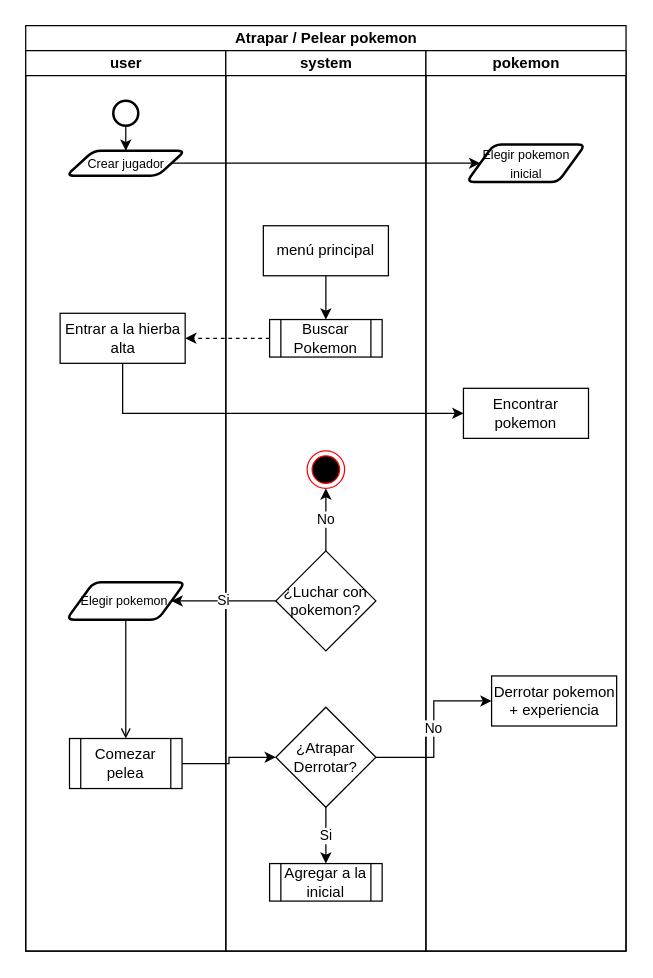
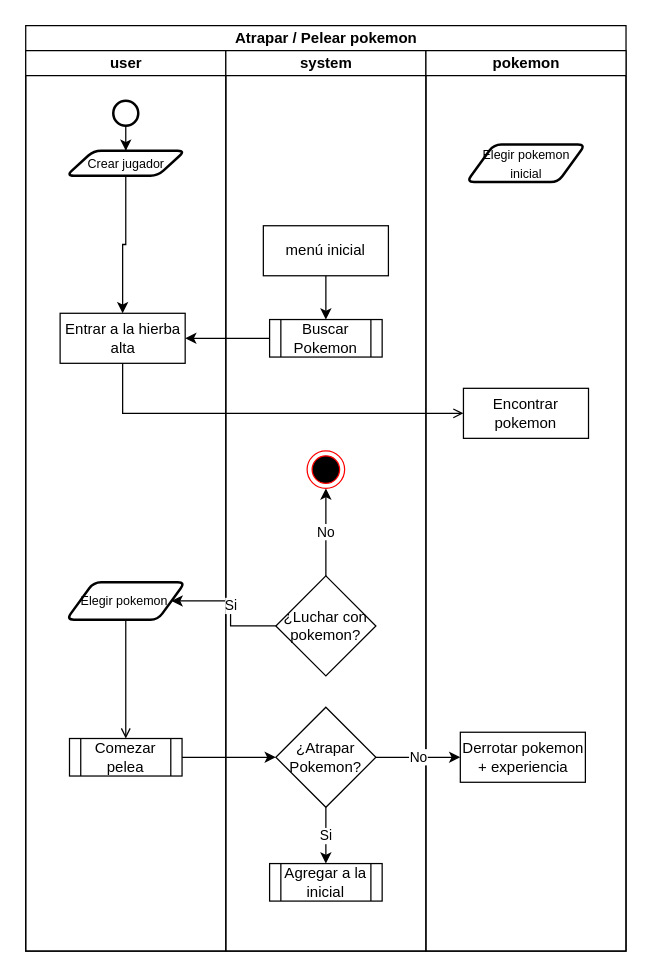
  <mxCell id="0" />
  <mxCell id="1" parent="0" />
  <mxCell id="2" value="Atrapar / Pelear pokemon" style="swimlane;childLayout=stackLayout;resizeParent=1;resizeParentMax=0;startSize=20;html=1;" parent="1" vertex="1"><mxGeometry x="20" y="20" width="480" height="740" as="geometry" /></mxCell>
  <mxCell id="3" value="user" style="swimlane;startSize=20;html=1;" parent="2" vertex="1"><mxGeometry y="20" width="160" height="720" as="geometry" /></mxCell>
  <mxCell id="4" style="edgeStyle=orthogonalEdgeStyle;rounded=0;orthogonalLoop=1;jettySize=auto;html=1;entryX=0.5;entryY=0;entryDx=0;entryDy=0;" parent="3" source="5" target="6" edge="1"><mxGeometry relative="1" as="geometry" /></mxCell>
  <mxCell id="5" value="" style="strokeWidth=2;html=1;shape=mxgraph.flowchart.start_2;whiteSpace=wrap;" parent="3" vertex="1"><mxGeometry x="70" y="40" width="20" height="20" as="geometry" /></mxCell>
  <mxCell id="6" value="&lt;font style=&quot;font-size: 10px;&quot;&gt;Crear jugador&lt;/font&gt;" style="shape=parallelogram;html=1;strokeWidth=2;perimeter=parallelogramPerimeter;whiteSpace=wrap;rounded=1;arcSize=12;size=0.23;" parent="3" vertex="1"><mxGeometry x="32.5" y="80" width="95" height="20" as="geometry" /></mxCell>
  <mxCell id="7" value="Entrar a la hierba alta" style="rounded=0;whiteSpace=wrap;html=1;" vertex="1" parent="3"><mxGeometry x="27.5" y="210" width="100" height="40" as="geometry" /></mxCell>
  <mxCell id="8" style="edgeStyle=orthogonalEdgeStyle;rounded=0;orthogonalLoop=1;jettySize=auto;html=1;endArrow=open;" edge="1" parent="3" source="9" target="10"><mxGeometry relative="1" as="geometry" /></mxCell>
  <mxCell id="9" value="&lt;font style=&quot;font-size: 10px;&quot;&gt;Elegir pokemon&amp;nbsp;&lt;/font&gt;" style="shape=parallelogram;html=1;strokeWidth=2;perimeter=parallelogramPerimeter;whiteSpace=wrap;rounded=1;arcSize=12;size=0.23;" vertex="1" parent="3"><mxGeometry x="32.5" y="425" width="95" height="30" as="geometry" /></mxCell>
- <mxCell id="10" value="Comezar pelea" style="shape=process;whiteSpace=wrap;html=1;backgroundOutline=1;" vertex="1" parent="3"><mxGeometry x="35" y="550" width="90" height="40" as="geometry" /></mxCell>
+ <mxCell id="10" value="Comezar pelea" style="shape=process;whiteSpace=wrap;html=1;backgroundOutline=1;" vertex="1" parent="3"><mxGeometry x="35" y="550" width="90" height="30" as="geometry" /></mxCell>
  <mxCell id="11" value="system" style="swimlane;startSize=20;html=1;" parent="2" vertex="1"><mxGeometry x="160" y="20" width="160" height="720" as="geometry" /></mxCell>
  <mxCell id="12" style="edgeStyle=orthogonalEdgeStyle;rounded=0;orthogonalLoop=1;jettySize=auto;html=1;" parent="11" source="13" target="14" edge="1"><mxGeometry relative="1" as="geometry" /></mxCell>
- <mxCell id="13" value="menú principal" style="rounded=0;whiteSpace=wrap;html=1;" parent="11" vertex="1"><mxGeometry x="30" y="140" width="100" height="40" as="geometry" /></mxCell>
+ <mxCell id="13" value="menú inicial" style="rounded=0;whiteSpace=wrap;html=1;" parent="11" vertex="1"><mxGeometry x="30" y="140" width="100" height="40" as="geometry" /></mxCell>
  <mxCell id="14" value="Buscar Pokemon" style="shape=process;whiteSpace=wrap;html=1;backgroundOutline=1;" parent="11" vertex="1"><mxGeometry x="35" y="215" width="90" height="30" as="geometry" /></mxCell>
  <mxCell id="15" value="No" style="edgeStyle=orthogonalEdgeStyle;rounded=0;orthogonalLoop=1;jettySize=auto;html=1;" edge="1" parent="11" source="16" target="17"><mxGeometry relative="1" as="geometry" /></mxCell>
- <mxCell id="16" value="¿Luchar con pokemon?" style="rhombus;whiteSpace=wrap;html=1;" vertex="1" parent="11"><mxGeometry x="40" y="400" width="80" height="80" as="geometry" /></mxCell>
+ <mxCell id="16" value="¿Luchar con pokemon?" style="rhombus;whiteSpace=wrap;html=1;" vertex="1" parent="11"><mxGeometry x="40" y="420" width="80" height="80" as="geometry" /></mxCell>
  <mxCell id="17" value="" style="ellipse;html=1;shape=endState;fillColor=#000000;strokeColor=#ff0000;" vertex="1" parent="11"><mxGeometry x="65" y="320" width="30" height="30" as="geometry" /></mxCell>
  <mxCell id="18" value="Si" style="edgeStyle=orthogonalEdgeStyle;rounded=0;orthogonalLoop=1;jettySize=auto;html=1;" edge="1" parent="11" source="19" target="20"><mxGeometry relative="1" as="geometry" /></mxCell>
- <mxCell id="19" value="¿Atrapar Derrotar?" style="rhombus;whiteSpace=wrap;html=1;" vertex="1" parent="11"><mxGeometry x="40" y="525" width="80" height="80" as="geometry" /></mxCell>
+ <mxCell id="19" value="¿Atrapar Pokemon?" style="rhombus;whiteSpace=wrap;html=1;" vertex="1" parent="11"><mxGeometry x="40" y="525" width="80" height="80" as="geometry" /></mxCell>
  <mxCell id="20" value="Agregar a la inicial" style="shape=process;whiteSpace=wrap;html=1;backgroundOutline=1;" vertex="1" parent="11"><mxGeometry x="35" y="650" width="90" height="30" as="geometry" /></mxCell>
  <mxCell id="21" value="pokemon" style="swimlane;startSize=20;html=1;" parent="2" vertex="1"><mxGeometry x="320" y="20" width="160" height="720" as="geometry" /></mxCell>
  <mxCell id="22" value="&lt;font style=&quot;font-size: 10px;&quot;&gt;Elegir pokemon inicial&lt;/font&gt;" style="shape=parallelogram;html=1;strokeWidth=2;perimeter=parallelogramPerimeter;whiteSpace=wrap;rounded=1;arcSize=12;size=0.23;" parent="21" vertex="1"><mxGeometry x="32.5" y="75" width="95" height="30" as="geometry" /></mxCell>
  <mxCell id="23" value="Encontrar pokemon" style="rounded=0;whiteSpace=wrap;html=1;" vertex="1" parent="21"><mxGeometry x="30" y="270" width="100" height="40" as="geometry" /></mxCell>
- <mxCell id="24" value="Derrotar pokemon&lt;br&gt;+ experiencia" style="rounded=0;whiteSpace=wrap;html=1;" vertex="1" parent="21"><mxGeometry x="52.5" y="500" width="100" height="40" as="geometry" /></mxCell>
- <mxCell id="25" style="edgeStyle=orthogonalEdgeStyle;rounded=0;orthogonalLoop=1;jettySize=auto;html=1;" parent="2" source="6" target="22" edge="1"><mxGeometry relative="1" as="geometry" /></mxCell>
- <mxCell id="26" style="edgeStyle=orthogonalEdgeStyle;rounded=0;orthogonalLoop=1;jettySize=auto;html=1;dashed=1;" edge="1" parent="2" source="14" target="7"><mxGeometry relative="1" as="geometry" /></mxCell>
- <mxCell id="27" style="edgeStyle=orthogonalEdgeStyle;rounded=0;orthogonalLoop=1;jettySize=auto;html=1;" edge="1" parent="2" source="7" target="23"><mxGeometry relative="1" as="geometry"><Array as="points"><mxPoint x="78" y="310" /></Array></mxGeometry></mxCell>
+ <mxCell id="24" value="Derrotar pokemon&lt;br&gt;+ experiencia" style="rounded=0;whiteSpace=wrap;html=1;" vertex="1" parent="21"><mxGeometry x="27.5" y="545" width="100" height="40" as="geometry" /></mxCell>
+ <mxCell id="25" style="edgeStyle=orthogonalEdgeStyle;rounded=0;orthogonalLoop=1;jettySize=auto;html=1;" parent="2" source="6" target="7" edge="1"><mxGeometry relative="1" as="geometry" /></mxCell>
+ <mxCell id="26" style="edgeStyle=orthogonalEdgeStyle;rounded=0;orthogonalLoop=1;jettySize=auto;html=1;" edge="1" parent="2" source="14" target="7"><mxGeometry relative="1" as="geometry" /></mxCell>
+ <mxCell id="27" style="edgeStyle=orthogonalEdgeStyle;rounded=0;orthogonalLoop=1;jettySize=auto;html=1;endArrow=open;" edge="1" parent="2" source="7" target="23"><mxGeometry relative="1" as="geometry"><Array as="points"><mxPoint x="78" y="310" /></Array></mxGeometry></mxCell>
  <mxCell id="28" value="Si" style="edgeStyle=orthogonalEdgeStyle;rounded=0;orthogonalLoop=1;jettySize=auto;html=1;" edge="1" parent="2" source="16" target="9"><mxGeometry relative="1" as="geometry" /></mxCell>
  <mxCell id="29" style="edgeStyle=orthogonalEdgeStyle;rounded=0;orthogonalLoop=1;jettySize=auto;html=1;" edge="1" parent="2" source="10" target="19"><mxGeometry relative="1" as="geometry" /></mxCell>
  <mxCell id="30" value="No" style="edgeStyle=orthogonalEdgeStyle;rounded=0;orthogonalLoop=1;jettySize=auto;html=1;" edge="1" parent="2" source="19" target="24"><mxGeometry relative="1" as="geometry" /></mxCell>
